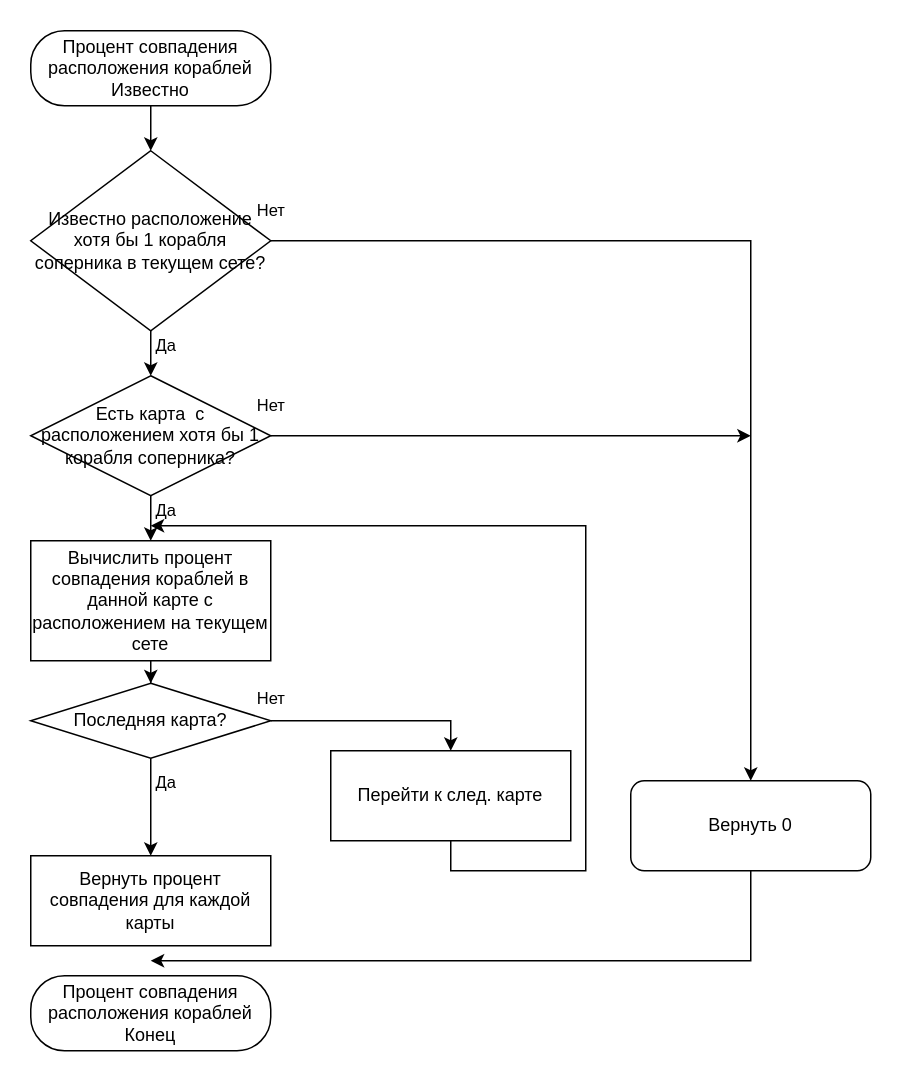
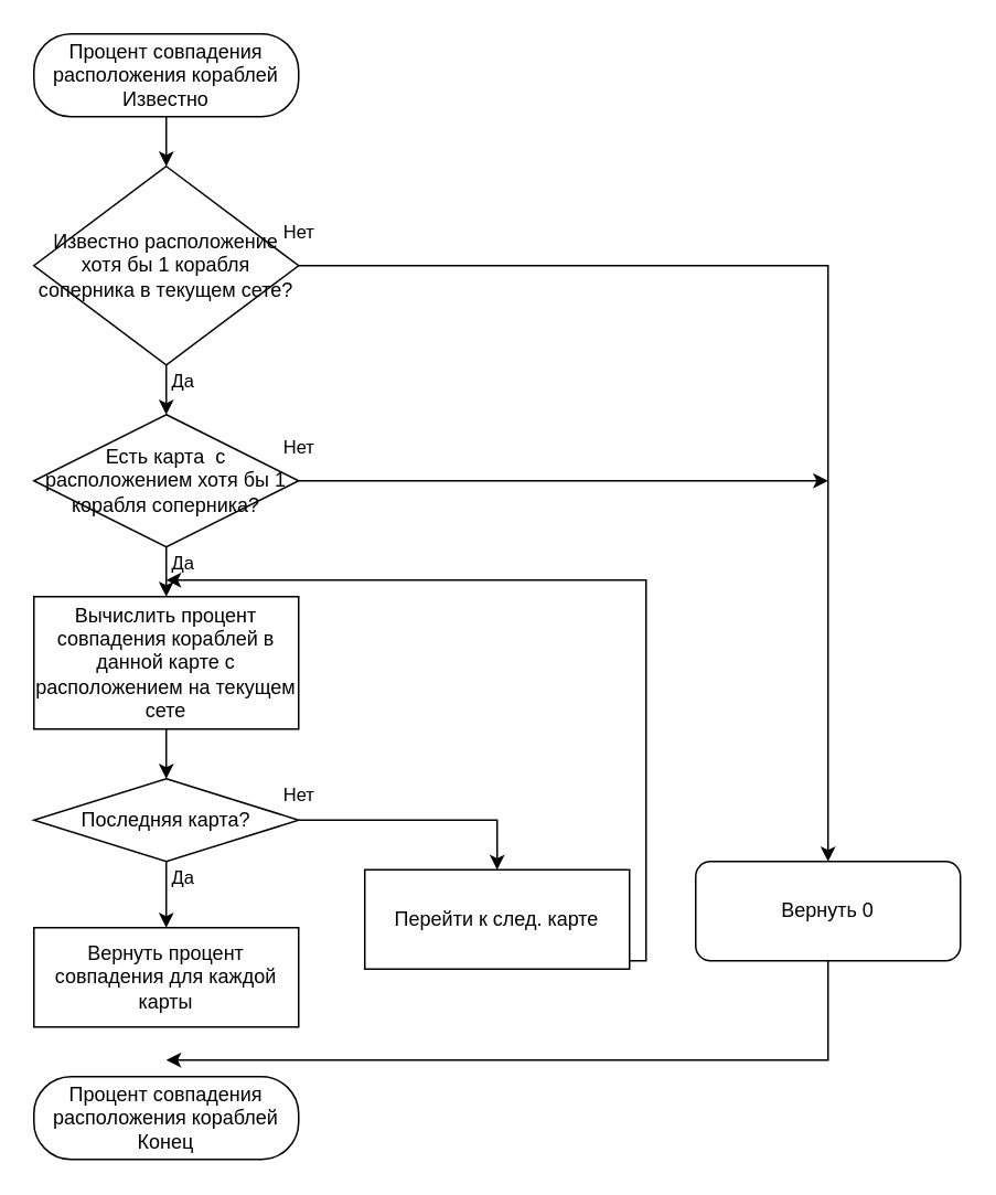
  <mxCell id="0" />
  <mxCell id="1" parent="0" />
  <mxCell id="2" value="" style="edgeStyle=orthogonalEdgeStyle;rounded=0;orthogonalLoop=1;jettySize=auto;html=1;" edge="1" parent="1" source="3" target="9"><mxGeometry relative="1" as="geometry" /></mxCell>
  <mxCell id="3" value="Процент совпадения расположения кораблей&lt;br&gt;Известно" style="rounded=1;whiteSpace=wrap;html=1;fillColor=default;strokeColor=default;fontColor=default;arcSize=45;absoluteArcSize=0;labelBackgroundColor=none;" vertex="1" parent="1"><mxGeometry x="20" y="20" width="160" height="50" as="geometry" /></mxCell>
  <mxCell id="4" value="Да" style="edgeStyle=orthogonalEdgeStyle;rounded=0;orthogonalLoop=1;jettySize=auto;html=1;" edge="1" parent="1" source="6" target="11"><mxGeometry x="-0.6" y="10" relative="1" as="geometry"><mxPoint as="offset" /></mxGeometry></mxCell>
  <mxCell id="5" value="Нет" style="edgeStyle=orthogonalEdgeStyle;rounded=0;orthogonalLoop=1;jettySize=auto;html=1;" edge="1" parent="1" source="6"><mxGeometry x="-1" y="20" relative="1" as="geometry"><mxPoint x="500" y="290" as="targetPoint" /><mxPoint as="offset" /></mxGeometry></mxCell>
  <mxCell id="6" value="Есть карта&amp;nbsp; с расположением хотя бы 1 корабля соперника?" style="rhombus;whiteSpace=wrap;html=1;" vertex="1" parent="1"><mxGeometry x="20" y="250" width="160" height="80" as="geometry" /></mxCell>
  <mxCell id="7" value="Да" style="edgeStyle=orthogonalEdgeStyle;rounded=0;orthogonalLoop=1;jettySize=auto;html=1;" edge="1" parent="1" source="9" target="6"><mxGeometry x="-0.6" y="10" relative="1" as="geometry"><mxPoint x="100" y="240" as="targetPoint" /><mxPoint as="offset" /></mxGeometry></mxCell>
  <mxCell id="8" value="Нет" style="edgeStyle=orthogonalEdgeStyle;rounded=0;orthogonalLoop=1;jettySize=auto;html=1;" edge="1" parent="1" source="9" target="18"><mxGeometry x="-1" y="20" relative="1" as="geometry"><mxPoint as="offset" /></mxGeometry></mxCell>
  <mxCell id="9" value="Известно расположение хотя бы 1 корабля соперника в текущем сете?" style="rhombus;whiteSpace=wrap;html=1;" vertex="1" parent="1"><mxGeometry x="20" y="100" width="160" height="120" as="geometry" /></mxCell>
  <mxCell id="10" value="" style="edgeStyle=orthogonalEdgeStyle;rounded=0;orthogonalLoop=1;jettySize=auto;html=1;" edge="1" parent="1" source="11" target="14"><mxGeometry relative="1" as="geometry" /></mxCell>
  <mxCell id="11" value="&lt;span&gt;Вычислить процент совпадения кораблей в данной карте с расположением на текущем сете&lt;/span&gt;" style="rounded=0;whiteSpace=wrap;html=1;" vertex="1" parent="1"><mxGeometry x="20" y="360" width="160" height="80" as="geometry" /></mxCell>
  <mxCell id="12" value="Да" style="edgeStyle=orthogonalEdgeStyle;rounded=0;orthogonalLoop=1;jettySize=auto;html=1;" edge="1" parent="1" source="14" target="15"><mxGeometry x="-0.5" y="10" relative="1" as="geometry"><mxPoint as="offset" /></mxGeometry></mxCell>
  <mxCell id="13" value="Нет" style="edgeStyle=orthogonalEdgeStyle;rounded=0;orthogonalLoop=1;jettySize=auto;html=1;entryX=0.5;entryY=0;entryDx=0;entryDy=0;" edge="1" parent="1" source="14" target="20"><mxGeometry x="-1" y="15" relative="1" as="geometry"><mxPoint as="offset" /></mxGeometry></mxCell>
- <mxCell id="14" value="Последняя карта?" style="rhombus;whiteSpace=wrap;html=1;rounded=0;" vertex="1" parent="1"><mxGeometry x="20" y="455" width="160" height="50" as="geometry" /></mxCell>
- <mxCell id="15" value="Вернуть процент совпадения для каждой карты" style="whiteSpace=wrap;html=1;rounded=0;" vertex="1" parent="1"><mxGeometry x="20" y="570" width="160" height="60" as="geometry" /></mxCell>
+ <mxCell id="14" value="Последняя карта?" style="rhombus;whiteSpace=wrap;html=1;rounded=0;" vertex="1" parent="1"><mxGeometry x="20" y="470" width="160" height="50" as="geometry" /></mxCell>
+ <mxCell id="15" value="Вернуть процент совпадения для каждой карты" style="whiteSpace=wrap;html=1;rounded=0;" vertex="1" parent="1"><mxGeometry x="20" y="560" width="160" height="60" as="geometry" /></mxCell>
  <mxCell id="16" value="Процент совпадения расположения кораблей&lt;br&gt;Конец" style="rounded=1;whiteSpace=wrap;html=1;fillColor=default;strokeColor=default;fontColor=default;arcSize=45;absoluteArcSize=0;labelBackgroundColor=none;" vertex="1" parent="1"><mxGeometry x="20" y="650" width="160" height="50" as="geometry" /></mxCell>
  <mxCell id="17" value="" style="edgeStyle=orthogonalEdgeStyle;rounded=0;orthogonalLoop=1;jettySize=auto;html=1;exitX=0.5;exitY=1;exitDx=0;exitDy=0;" edge="1" parent="1" source="18"><mxGeometry relative="1" as="geometry"><mxPoint x="100" y="640" as="targetPoint" /><Array as="points"><mxPoint x="500" y="640" /></Array></mxGeometry></mxCell>
  <mxCell id="18" value="Вернуть 0" style="whiteSpace=wrap;html=1;rounded=1;" vertex="1" parent="1"><mxGeometry x="420" y="520" width="160" height="60" as="geometry" /></mxCell>
  <mxCell id="19" value="" style="edgeStyle=orthogonalEdgeStyle;rounded=0;orthogonalLoop=1;jettySize=auto;html=1;exitX=0.5;exitY=1;exitDx=0;exitDy=0;" edge="1" parent="1" source="20"><mxGeometry relative="1" as="geometry"><mxPoint x="100" y="350" as="targetPoint" /><Array as="points"><mxPoint x="300" y="580" /><mxPoint x="390" y="580" /><mxPoint x="390" y="350" /></Array></mxGeometry></mxCell>
- <mxCell id="20" value="Перейти к след. карте" style="whiteSpace=wrap;html=1;rounded=0;" vertex="1" parent="1"><mxGeometry x="220" y="500" width="160" height="60" as="geometry" /></mxCell>
+ <mxCell id="20" value="Перейти к след. карте" style="whiteSpace=wrap;html=1;rounded=0;" vertex="1" parent="1"><mxGeometry x="220" y="525" width="160" height="60" as="geometry" /></mxCell>
